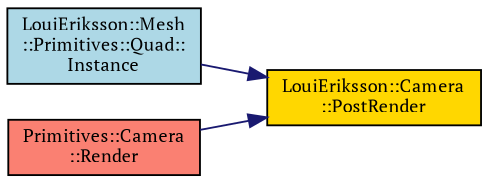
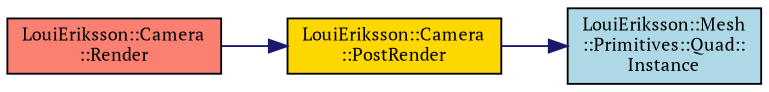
  digraph {
    fontname="PT Serif"
    rankdir=RL
    node [color=black fontname="PT Serif" fontsize=10 shape=record style=filled]
    edge [color=midnightblue dir=back fontname="PT Serif" fontsize=10 labelfontname=Helvetica labelfontsize=10 style=solid]
    n1 [fillcolor=lightblue fontcolor=black height=0.2 label="LouiEriksson::Mesh\l::Primitives::Quad::\lInstance" width=0.4]
    n2 [fillcolor=gold height=0.2 label="LouiEriksson::Camera\l::PostRender" width=0.4]
-   n3 [fillcolor=salmon height=0.2 label="Primitives::Camera\l::Render" width=0.4]
-   n2 -> n1
+   n3 [fillcolor=salmon height=0.2 label="LouiEriksson::Camera\l::Render" width=0.4]
+   n1 -> n2
    n2 -> n3
  }
